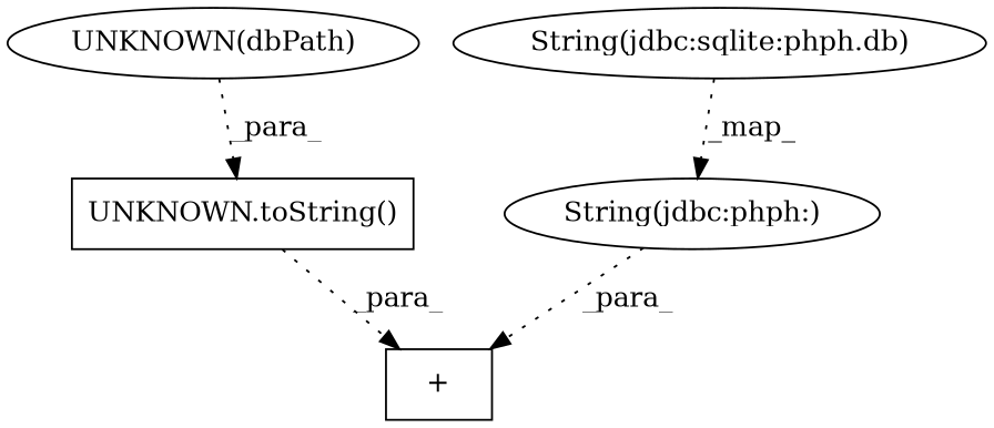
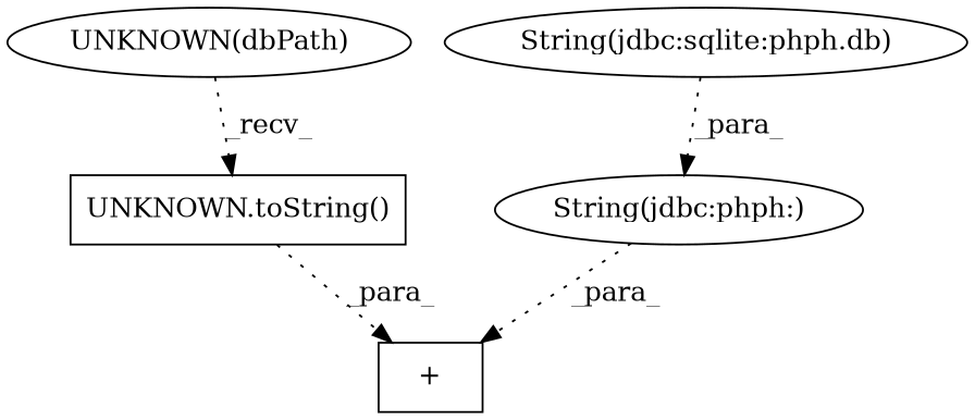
  digraph {
    fontname="DejaVu Serif"
    node [fontname="DejaVu Serif" shape=ellipse]
    edge [fontname="DejaVu Serif" style=dotted]
    n1 [label="+" shape=box]
    n2 [label="UNKNOWN.toString()" shape=box]
    n3 [label="UNKNOWN(dbPath)"]
    n4 [label="String(jdbc:phph:)"]
    n5 [label="String(jdbc:sqlite:phph.db)"]
    n2 -> n1 [label=_para_]
-   n3 -> n2 [label=_para_]
+   n3 -> n2 [label=_recv_]
    n4 -> n1 [label=_para_]
-   n5 -> n4 [label=_map_]
+   n5 -> n4 [label=_para_]
  }
